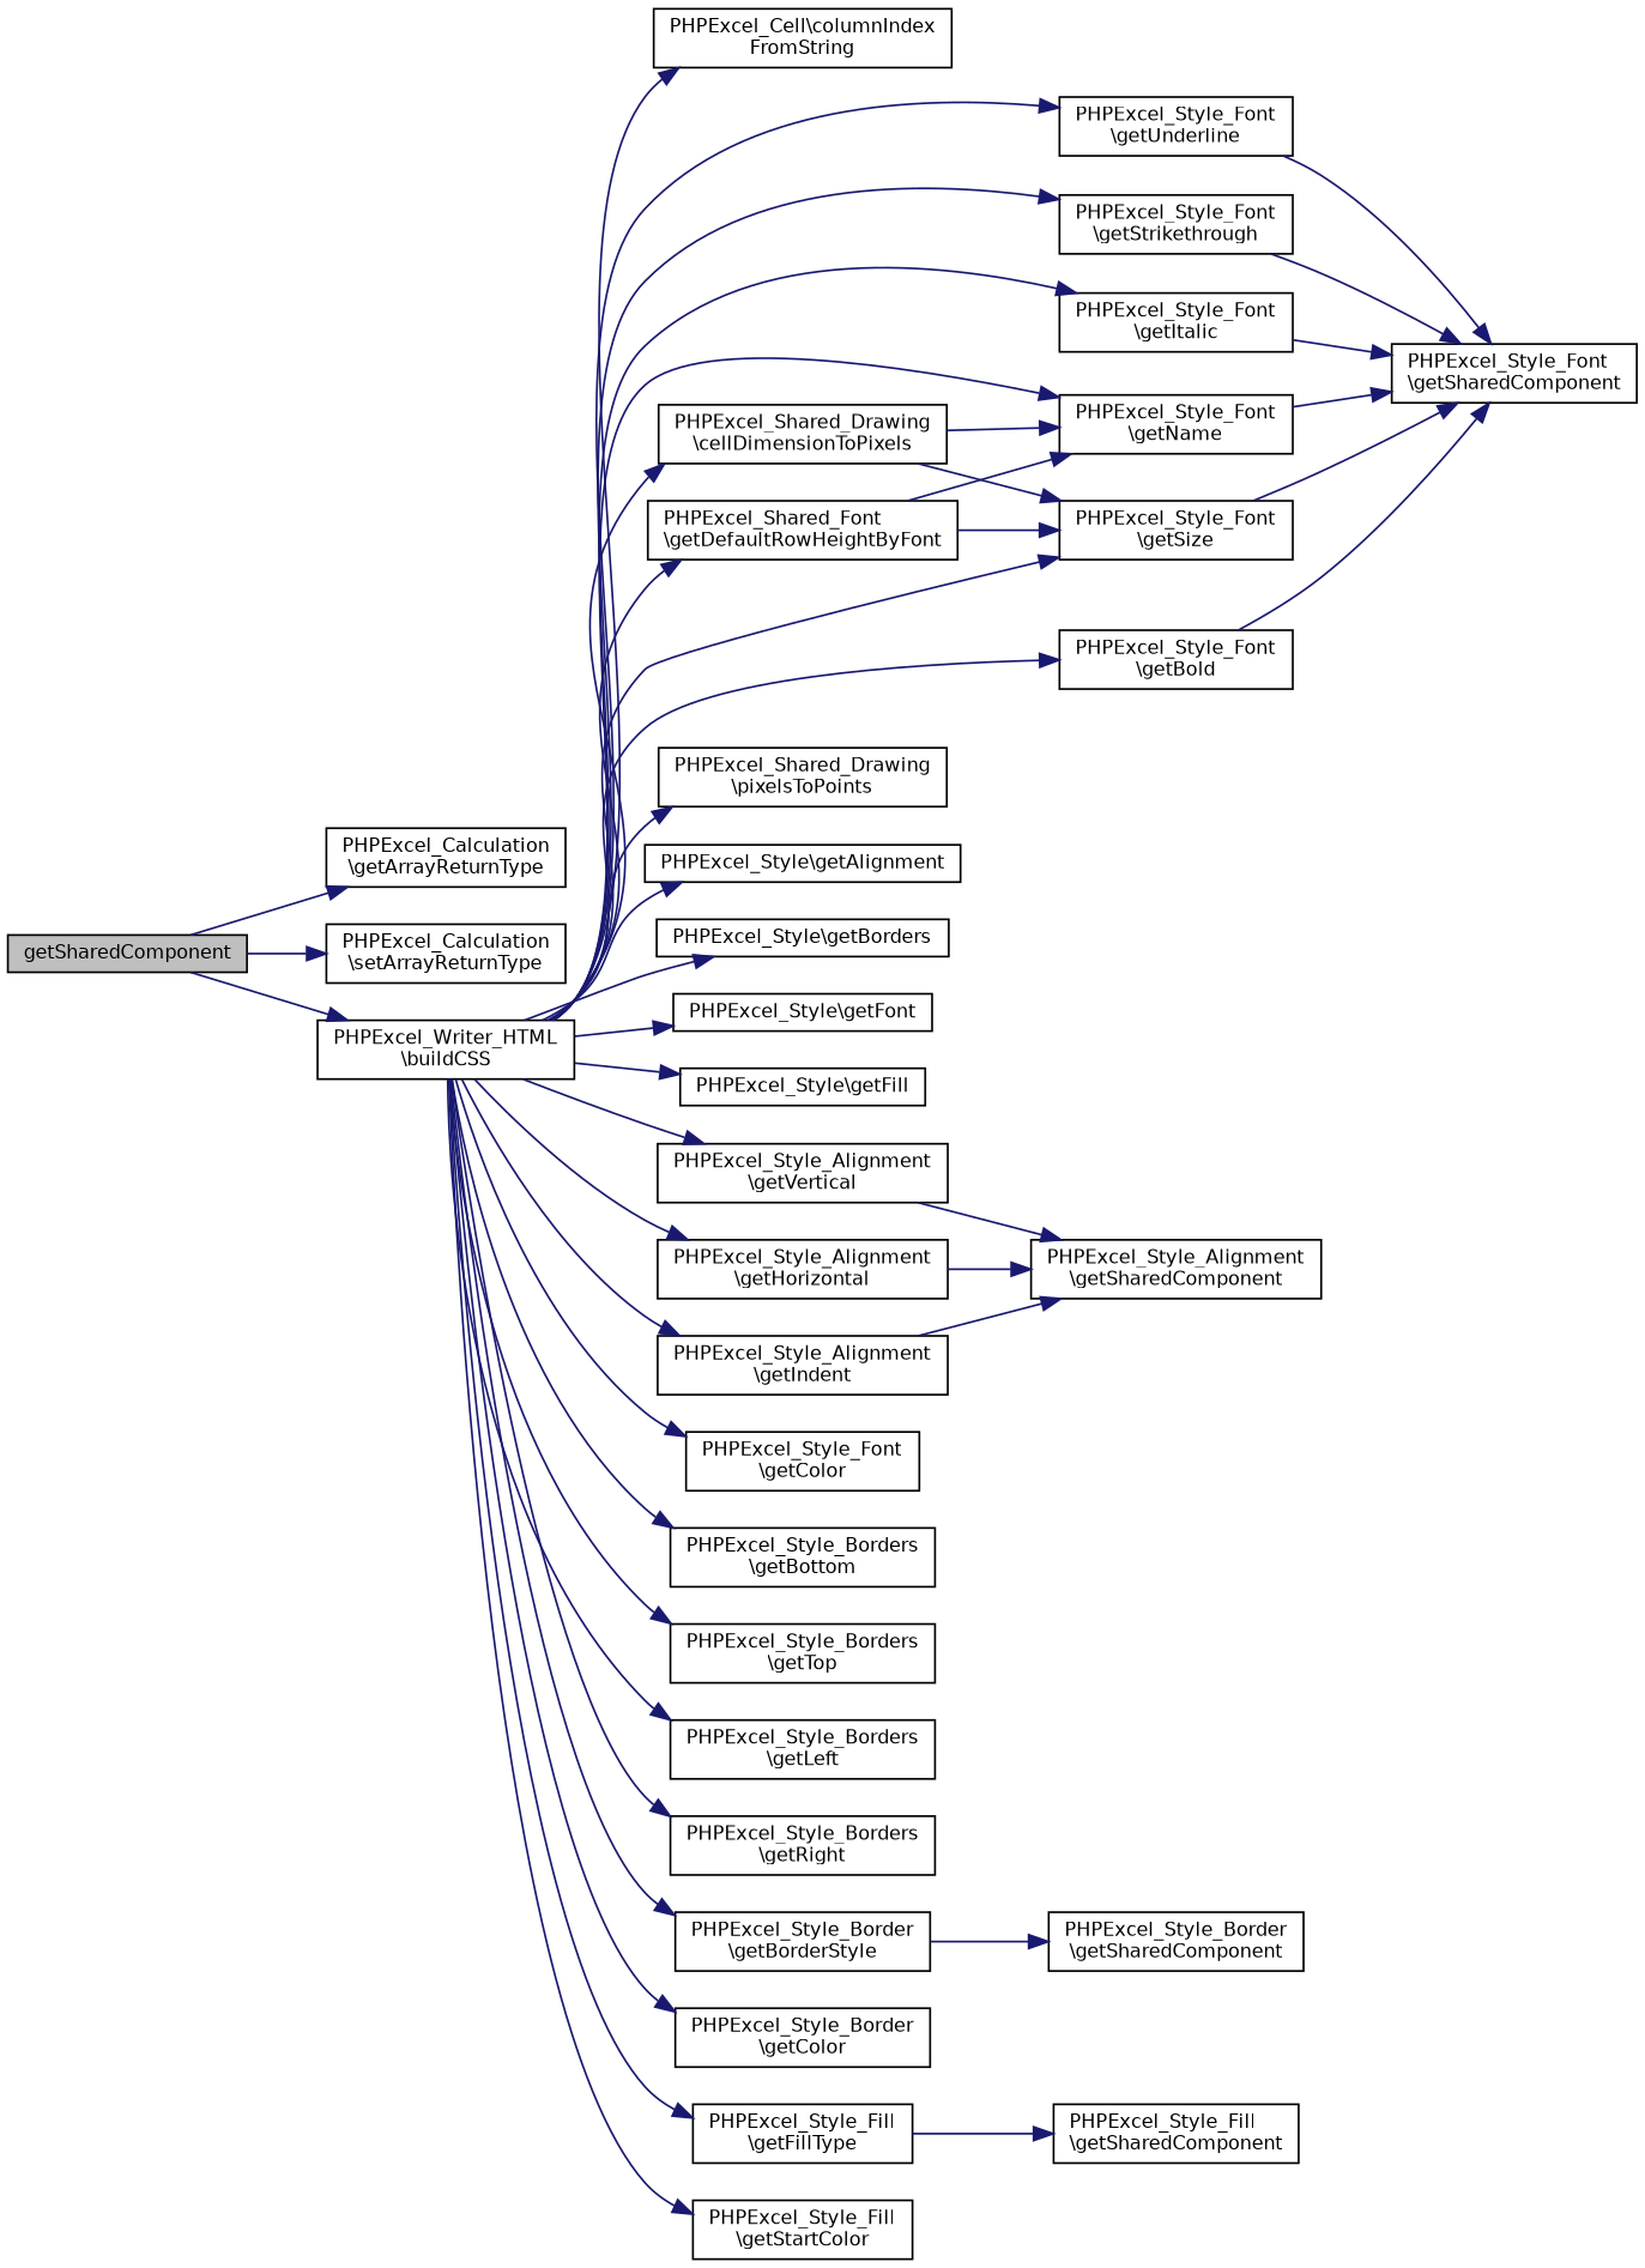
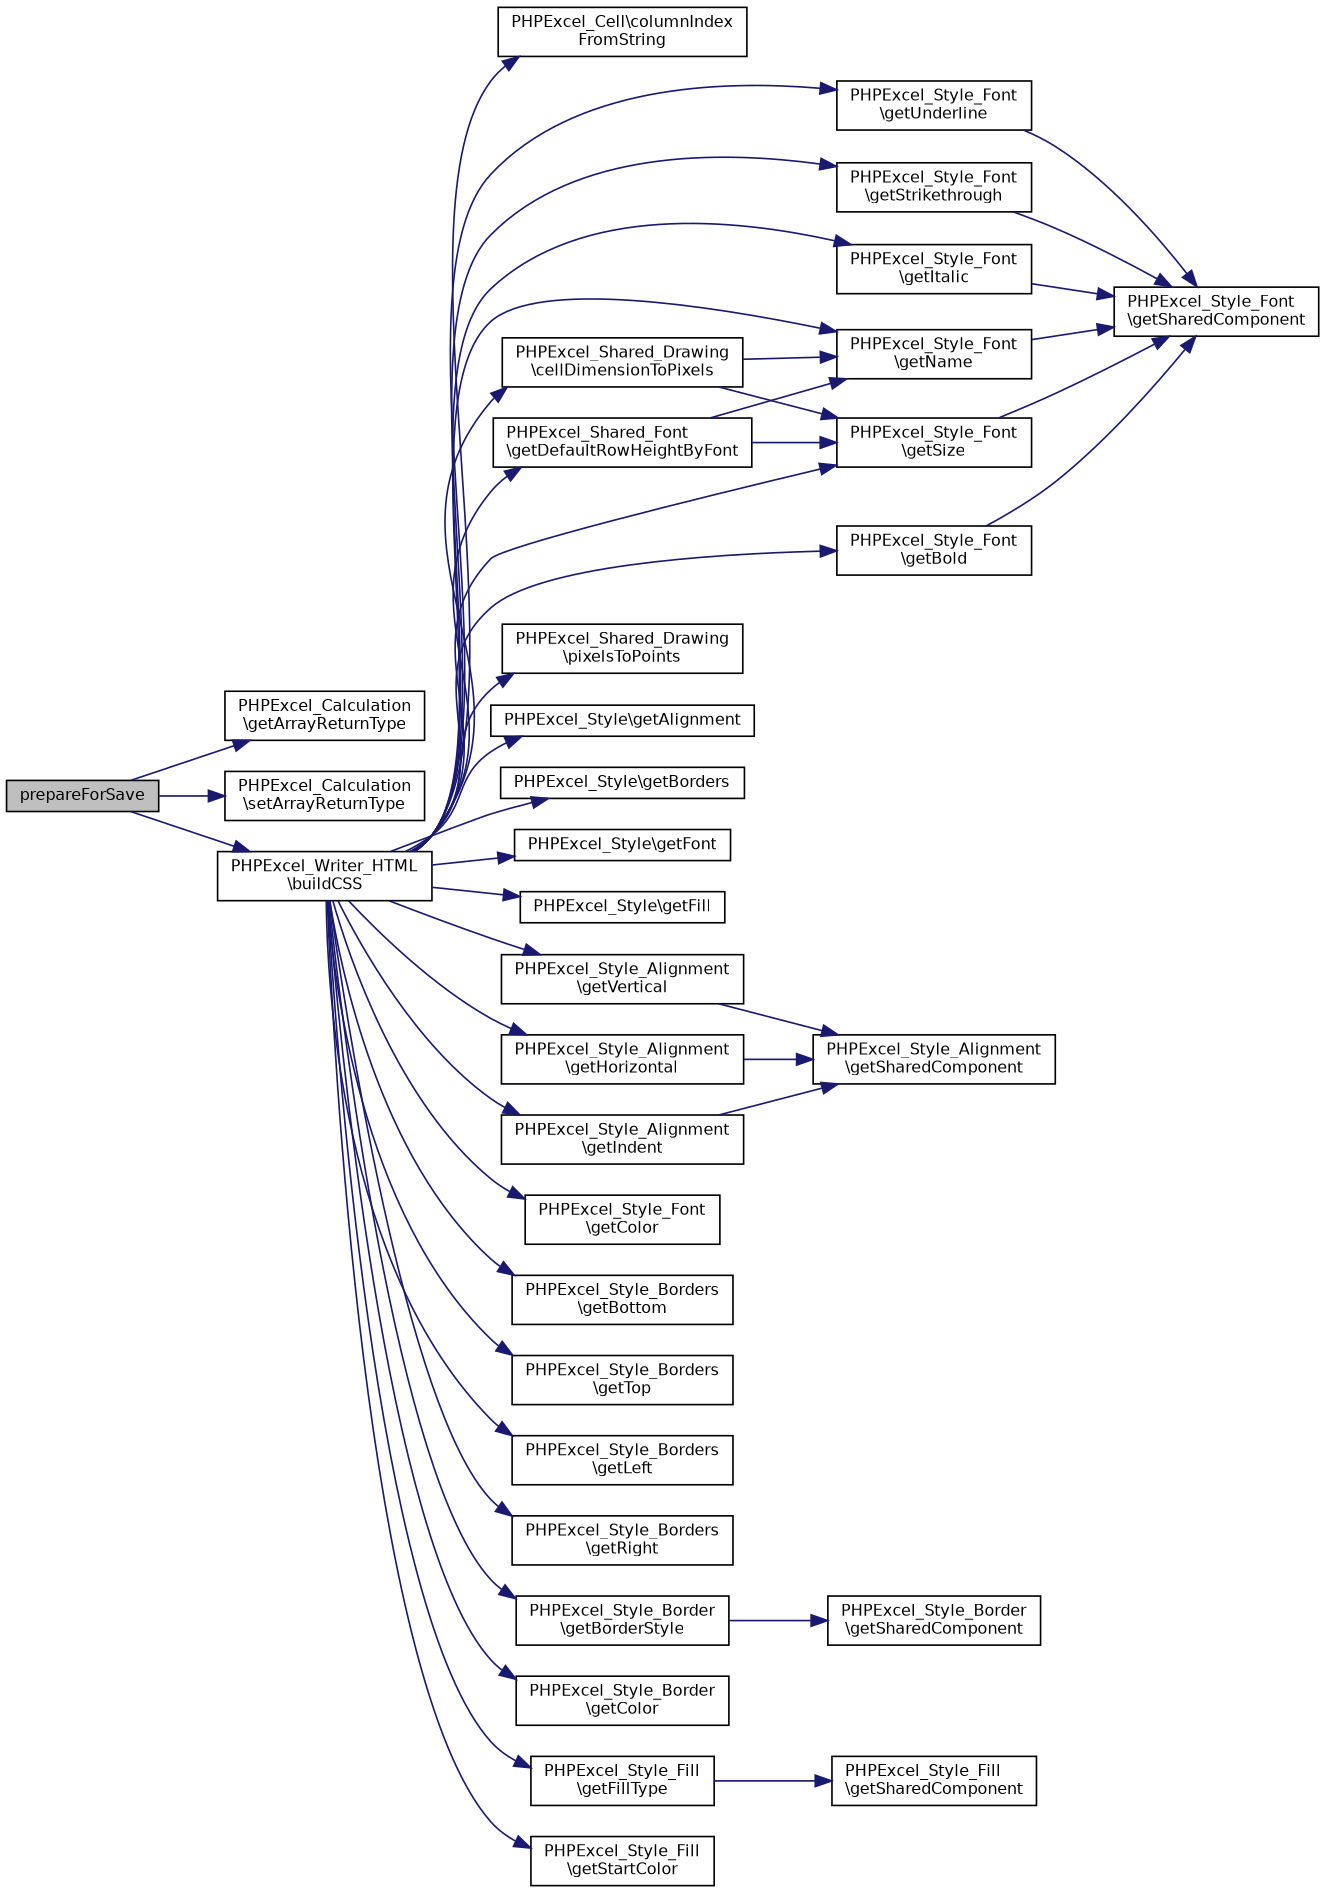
  digraph {
    rankdir=LR
    node [color=black fillcolor=white fontname=Helvetica fontsize=10 shape=record style=filled]
    edge [color=midnightblue fontname=Helvetica fontsize=10 labelfontname=Helvetica labelfontsize=10 style=solid]
-   n1 [fillcolor=grey75 fontcolor=black height=0.2 label=getSharedComponent width=0.4]
+   n1 [fillcolor=grey75 fontcolor=black height=0.2 label=prepareForSave width=0.4]
    n2 [height=0.2 label="PHPExcel_Calculation\l\\getArrayReturnType" width=0.4]
    n3 [height=0.2 label="PHPExcel_Calculation\l\\setArrayReturnType" width=0.4]
    n4 [height=0.2 label="PHPExcel_Writer_HTML\l\\buildCSS" width=0.4]
    n5 [height=0.2 label="PHPExcel_Cell\\columnIndex\lFromString" width=0.4]
    n6 [height=0.2 label="PHPExcel_Shared_Drawing\l\\cellDimensionToPixels" width=0.4]
    n7 [height=0.2 label="PHPExcel_Style_Font\l\\getName" width=0.4]
    n8 [height=0.2 label="PHPExcel_Style_Font\l\\getSize" width=0.4]
    n9 [height=0.2 label="PHPExcel_Shared_Drawing\l\\pixelsToPoints" width=0.4]
    n10 [height=0.2 label="PHPExcel_Shared_Font\l\\getDefaultRowHeightByFont" width=0.4]
    n11 [height=0.2 label="PHPExcel_Style\\getAlignment" width=0.4]
    n12 [height=0.2 label="PHPExcel_Style\\getBorders" width=0.4]
    n13 [height=0.2 label="PHPExcel_Style\\getFont" width=0.4]
    n14 [height=0.2 label="PHPExcel_Style\\getFill" width=0.4]
    n15 [height=0.2 label="PHPExcel_Style_Alignment\l\\getVertical" width=0.4]
    n16 [height=0.2 label="PHPExcel_Style_Alignment\l\\getHorizontal" width=0.4]
    n17 [height=0.2 label="PHPExcel_Style_Alignment\l\\getIndent" width=0.4]
    n18 [height=0.2 label="PHPExcel_Style_Font\l\\getBold" width=0.4]
    n19 [height=0.2 label="PHPExcel_Style_Font\l\\getUnderline" width=0.4]
    n20 [height=0.2 label="PHPExcel_Style_Font\l\\getStrikethrough" width=0.4]
    n21 [height=0.2 label="PHPExcel_Style_Font\l\\getItalic" width=0.4]
    n22 [height=0.2 label="PHPExcel_Style_Font\l\\getColor" width=0.4]
    n23 [height=0.2 label="PHPExcel_Style_Borders\l\\getBottom" width=0.4]
    n24 [height=0.2 label="PHPExcel_Style_Borders\l\\getTop" width=0.4]
    n25 [height=0.2 label="PHPExcel_Style_Borders\l\\getLeft" width=0.4]
    n26 [height=0.2 label="PHPExcel_Style_Borders\l\\getRight" width=0.4]
    n27 [height=0.2 label="PHPExcel_Style_Border\l\\getBorderStyle" width=0.4]
    n28 [height=0.2 label="PHPExcel_Style_Border\l\\getColor" width=0.4]
    n29 [height=0.2 label="PHPExcel_Style_Fill\l\\getFillType" width=0.4]
    n30 [height=0.2 label="PHPExcel_Style_Fill\l\\getStartColor" width=0.4]
    n31 [height=0.2 label="PHPExcel_Style_Font\l\\getSharedComponent" width=0.4]
    n32 [height=0.2 label="PHPExcel_Style_Alignment\l\\getSharedComponent" width=0.4]
    n33 [height=0.2 label="PHPExcel_Style_Border\l\\getSharedComponent" width=0.4]
    n34 [height=0.2 label="PHPExcel_Style_Fill\l\\getSharedComponent" width=0.4]
    n1 -> n2
    n1 -> n3
    n1 -> n4
    n4 -> n5
    n4 -> n6
    n4 -> n7
    n4 -> n8
    n4 -> n9
    n4 -> n10
    n4 -> n11
    n4 -> n12
    n4 -> n13
    n4 -> n14
    n4 -> n15
    n4 -> n16
    n4 -> n17
    n4 -> n18
    n4 -> n19
    n4 -> n20
    n4 -> n21
    n4 -> n22
    n4 -> n23
    n4 -> n24
    n4 -> n25
    n4 -> n26
    n4 -> n27
    n4 -> n28
    n4 -> n29
    n4 -> n30
    n6 -> n7
    n6 -> n8
    n7 -> n31
    n8 -> n31
    n10 -> n7
    n10 -> n8
    n15 -> n32
    n16 -> n32
    n17 -> n32
    n18 -> n31
    n19 -> n31
    n20 -> n31
    n21 -> n31
    n27 -> n33
    n29 -> n34
  }
